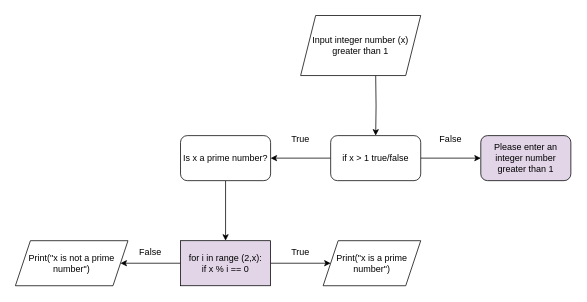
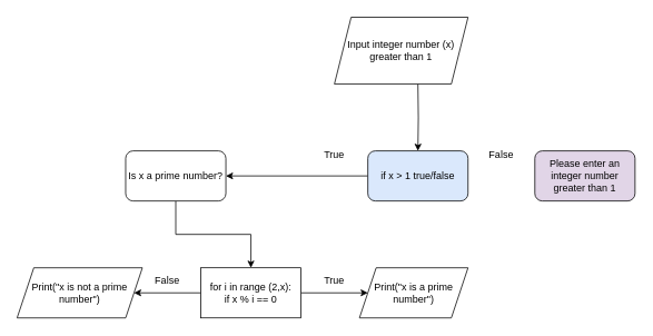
  <mxCell id="0" />
  <mxCell id="1" parent="0" />
  <mxCell id="2" value="" style="edgeStyle=orthogonalEdgeStyle;rounded=0;orthogonalLoop=1;jettySize=auto;html=1;" parent="1" target="5" edge="1"><mxGeometry relative="1" as="geometry"><mxPoint x="500" y="100" as="sourcePoint" /></mxGeometry></mxCell>
  <mxCell id="3" value="" style="edgeStyle=orthogonalEdgeStyle;rounded=0;orthogonalLoop=1;jettySize=auto;html=1;" parent="1" source="5" target="7" edge="1"><mxGeometry relative="1" as="geometry" /></mxCell>
- <mxCell id="4" value="" style="edgeStyle=orthogonalEdgeStyle;rounded=0;orthogonalLoop=1;jettySize=auto;html=1;" parent="1" source="5" target="9" edge="1"><mxGeometry relative="1" as="geometry" /></mxCell>
- <mxCell id="5" value="if x &amp;gt; 1 true/false" style="whiteSpace=wrap;html=1;rounded=1;" parent="1" vertex="1"><mxGeometry x="440" y="180" width="120" height="60" as="geometry" /></mxCell>
+ <mxCell id="5" value="if x &amp;gt; 1 true/false" style="whiteSpace=wrap;html=1;rounded=1;fillColor=#dae8fc;" parent="1" vertex="1"><mxGeometry x="440" y="180" width="120" height="60" as="geometry" /></mxCell>
  <mxCell id="6" value="" style="edgeStyle=orthogonalEdgeStyle;rounded=0;orthogonalLoop=1;jettySize=auto;html=1;entryX=0.5;entryY=0;entryDx=0;entryDy=0;" parent="1" source="7" edge="1" target="16"><mxGeometry relative="1" as="geometry"><mxPoint x="300" y="320" as="targetPoint" /></mxGeometry></mxCell>
- <mxCell id="7" value="Is x a prime number?" style="rounded=1;whiteSpace=wrap;html=1;" parent="1" vertex="1"><mxGeometry x="240" y="180" width="120" height="60" as="geometry" /></mxCell>
+ <mxCell id="7" value="Is x a prime number?" style="rounded=1;whiteSpace=wrap;html=1;" parent="1" vertex="1"><mxGeometry x="150" y="180" width="120" height="60" as="geometry" /></mxCell>
  <mxCell id="8" value="True" style="text;html=1;strokeColor=none;fillColor=none;align=center;verticalAlign=middle;whiteSpace=wrap;rounded=0;" parent="1" vertex="1"><mxGeometry x="370" y="170" width="60" height="30" as="geometry" /></mxCell>
  <mxCell id="9" value="Please enter an integer number greater than 1" style="whiteSpace=wrap;html=1;rounded=1;fillColor=#e1d5e7;" parent="1" vertex="1"><mxGeometry x="640" y="180" width="120" height="60" as="geometry" /></mxCell>
  <mxCell id="10" value="False" style="text;html=1;strokeColor=none;fillColor=none;align=center;verticalAlign=middle;whiteSpace=wrap;rounded=0;" parent="1" vertex="1"><mxGeometry x="570" y="170" width="60" height="30" as="geometry" /></mxCell>
  <mxCell id="11" value="" style="edgeStyle=orthogonalEdgeStyle;rounded=0;orthogonalLoop=1;jettySize=auto;html=1;exitX=1;exitY=0.5;exitDx=0;exitDy=0;entryX=0;entryY=0.5;entryDx=0;entryDy=0;" parent="1" target="17" edge="1" source="16"><mxGeometry relative="1" as="geometry"><mxPoint x="360" y="350" as="sourcePoint" /><mxPoint x="440" y="350" as="targetPoint" /></mxGeometry></mxCell>
  <mxCell id="12" value="" style="edgeStyle=orthogonalEdgeStyle;rounded=0;orthogonalLoop=1;jettySize=auto;html=1;exitX=0;exitY=0.5;exitDx=0;exitDy=0;entryX=1;entryY=0.5;entryDx=0;entryDy=0;" parent="1" target="18" edge="1" source="16"><mxGeometry relative="1" as="geometry"><mxPoint x="240" y="350" as="sourcePoint" /><mxPoint x="160" y="350" as="targetPoint" /></mxGeometry></mxCell>
  <mxCell id="13" value="True" style="text;html=1;strokeColor=none;fillColor=none;align=center;verticalAlign=middle;whiteSpace=wrap;rounded=0;" parent="1" vertex="1"><mxGeometry x="370" y="320" width="60" height="30" as="geometry" /></mxCell>
  <mxCell id="14" value="False" style="text;html=1;strokeColor=none;fillColor=none;align=center;verticalAlign=middle;whiteSpace=wrap;rounded=0;" parent="1" vertex="1"><mxGeometry x="170" y="320" width="60" height="30" as="geometry" /></mxCell>
  <mxCell id="15" value="Input integer number (x) greater than 1" style="shape=parallelogram;perimeter=parallelogramPerimeter;whiteSpace=wrap;html=1;fixedSize=1;rounded=0;shadow=0;sketch=0;" parent="1" vertex="1"><mxGeometry x="400" y="20" width="160" height="80" as="geometry" /></mxCell>
- <mxCell id="16" value="&lt;span&gt;for i in range (2,x):&lt;/span&gt;&lt;br&gt;&lt;span&gt;if x % i == 0&lt;/span&gt;" style="rounded=0;whiteSpace=wrap;html=1;fillColor=#e1d5e7;" vertex="1" parent="1"><mxGeometry x="240" y="320" width="120" height="60" as="geometry" /></mxCell>
+ <mxCell id="16" value="&lt;span&gt;for i in range (2,x):&lt;/span&gt;&lt;br&gt;&lt;span&gt;if x % i == 0&lt;/span&gt;" style="rounded=0;whiteSpace=wrap;html=1;" vertex="1" parent="1"><mxGeometry x="240" y="320" width="120" height="60" as="geometry" /></mxCell>
  <mxCell id="17" value="&lt;span&gt;Print(&quot;x is a prime number&quot;)&lt;/span&gt;" style="shape=parallelogram;perimeter=parallelogramPerimeter;whiteSpace=wrap;html=1;fixedSize=1;" vertex="1" parent="1"><mxGeometry x="430" y="320" width="130" height="60" as="geometry" /></mxCell>
  <mxCell id="18" value="&lt;span&gt;Print(&quot;x is not a prime number&quot;)&lt;/span&gt;" style="shape=parallelogram;perimeter=parallelogramPerimeter;whiteSpace=wrap;html=1;fixedSize=1;" vertex="1" parent="1"><mxGeometry x="20" y="320" width="150" height="60" as="geometry" /></mxCell>
